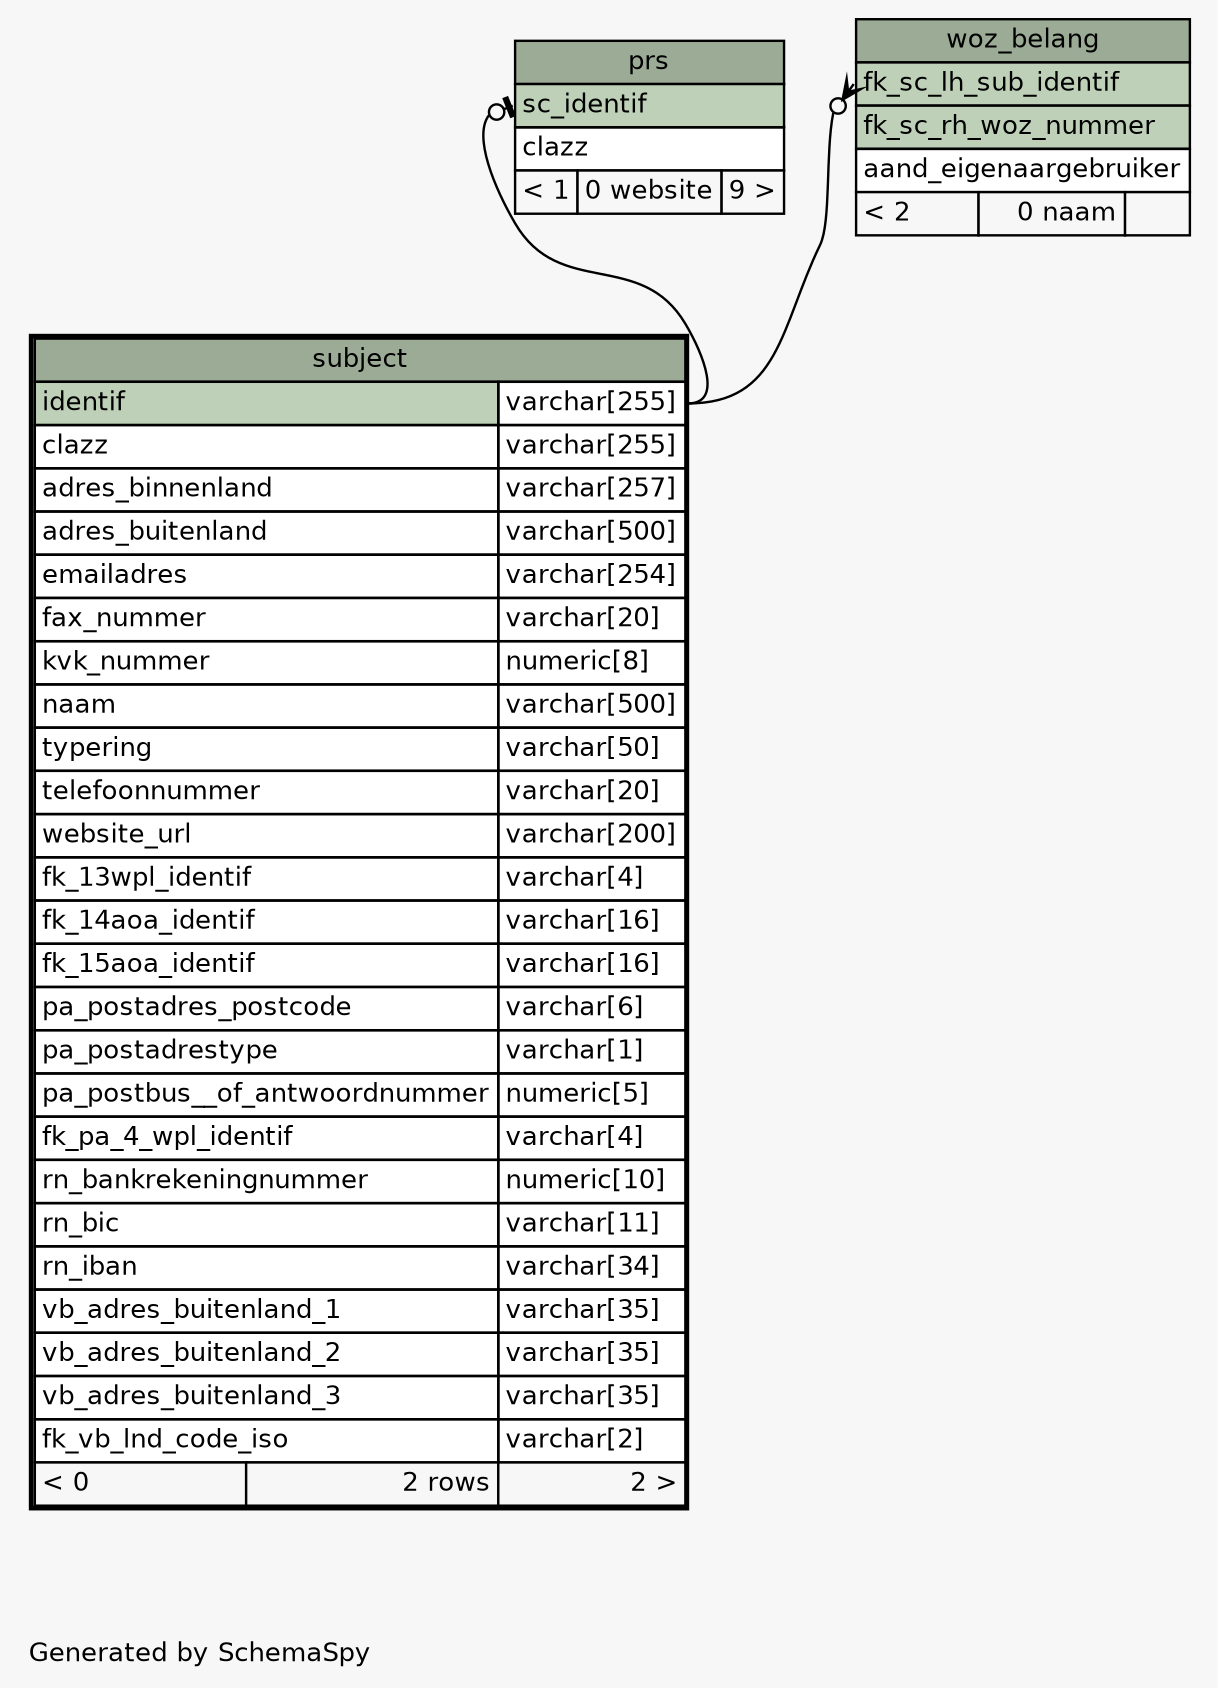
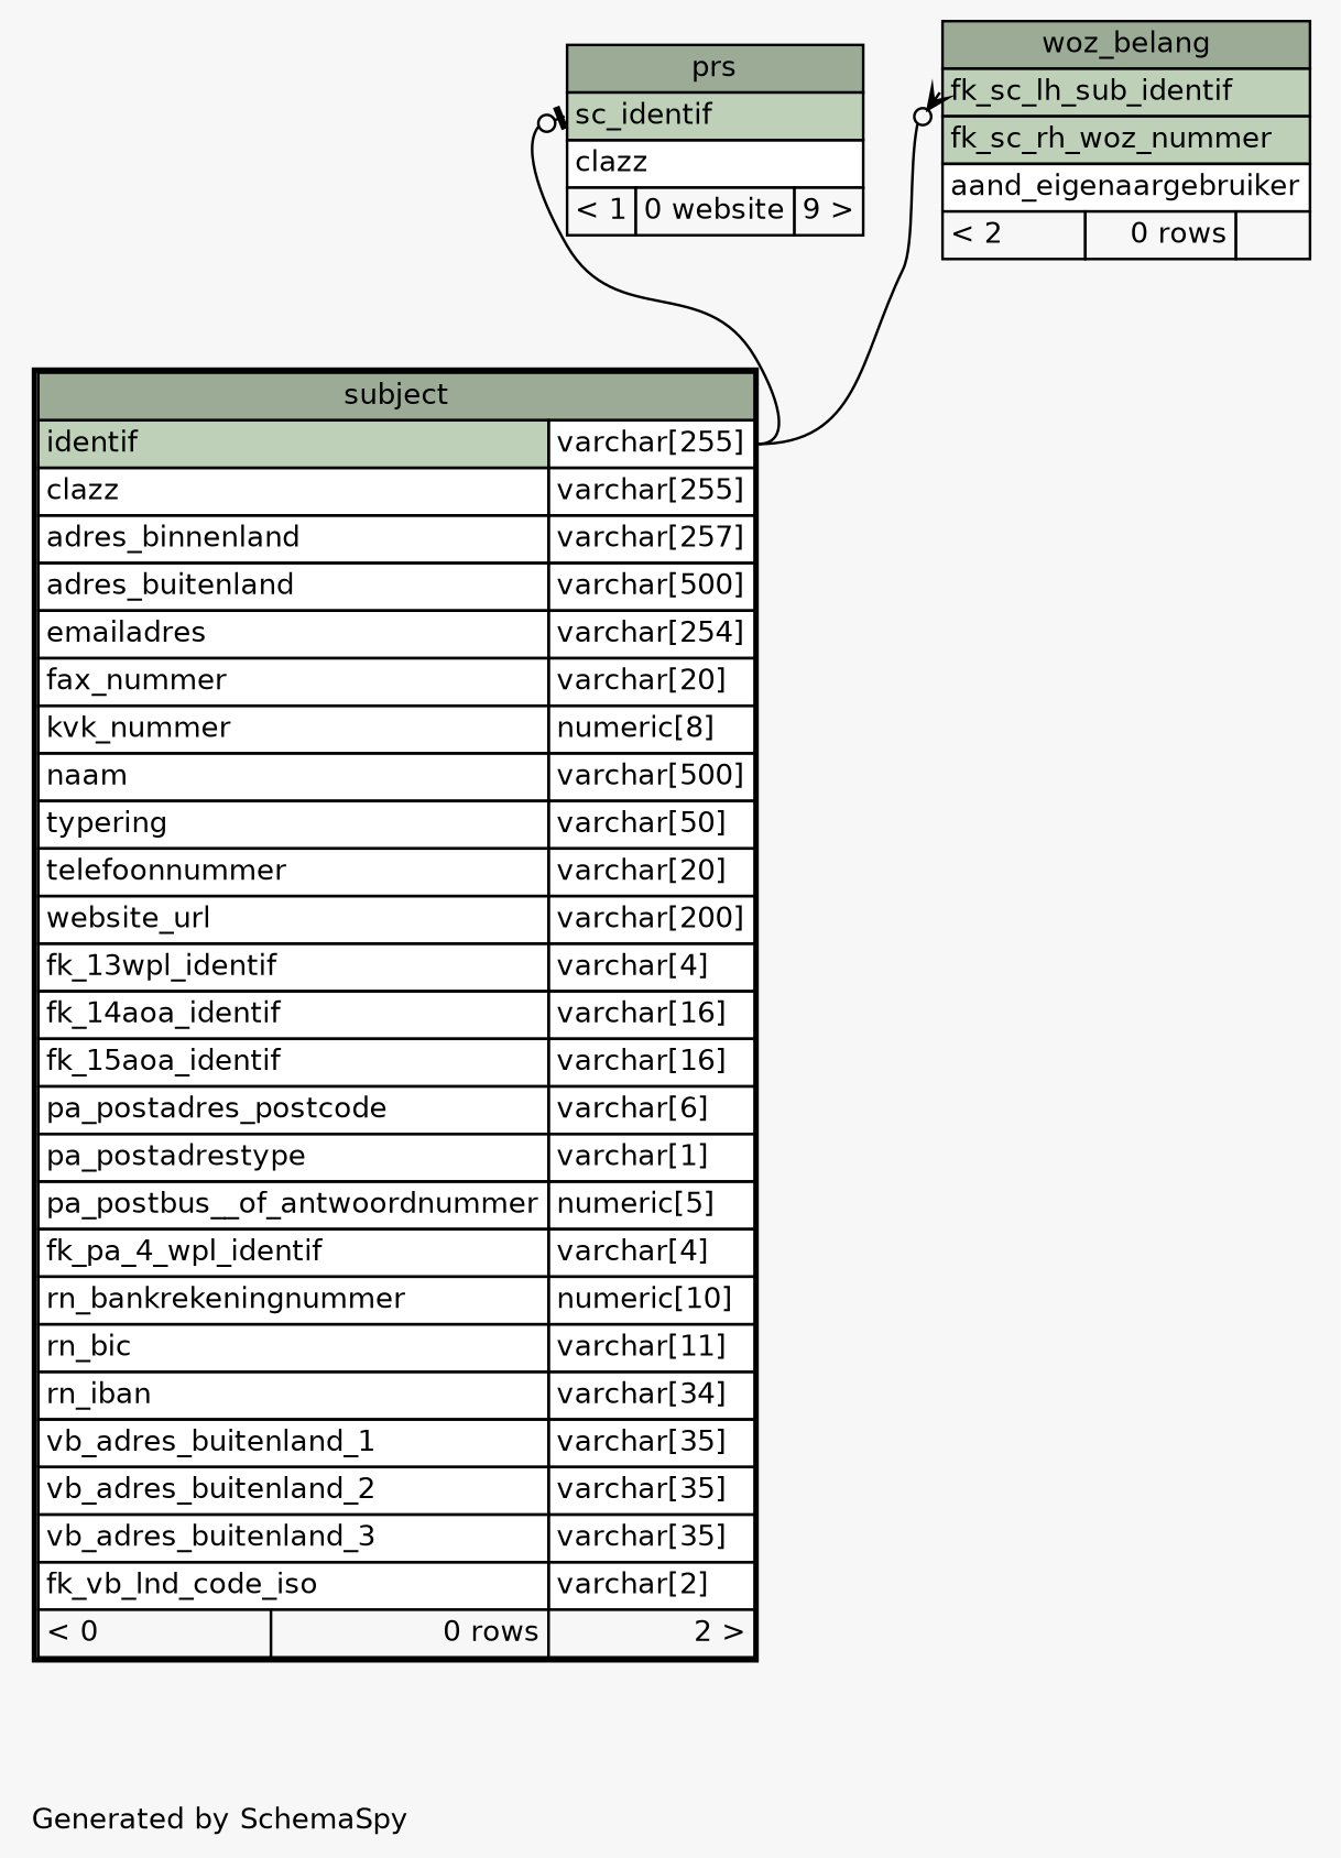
  digraph {
    bgcolor="#f7f7f7"
    fontname=Helvetica
    fontsize=11
    label="\nGenerated by SchemaSpy"
    labeljust=l
    nodesep=0.18
    rankdir=TB
    ranksep=0.46
    node [fontname=Helvetica fontsize=11 shape=plaintext]
    edge [arrowhead=none arrowsize=0.8 dir=back headport="identif.type:e"]
    n1 [label=<     <TABLE BORDER="0" CELLBORDER="1" CELLSPACING="0" BGCOLOR="#ffffff">       <TR><TD COLSPAN="3" BGCOLOR="#9bab96" ALIGN="CENTER">prs</TD></TR>       <TR><TD PORT="sc_identif" COLSPAN="3" BGCOLOR="#bed1b8" ALIGN="LEFT">sc_identif</TD></TR>       <TR><TD PORT="clazz" COLSPAN="3" ALIGN="LEFT">clazz</TD></TR>       <TR><TD ALIGN="LEFT" BGCOLOR="#f7f7f7">&lt; 1</TD><TD ALIGN="RIGHT" BGCOLOR="#f7f7f7">0 website</TD><TD ALIGN="RIGHT" BGCOLOR="#f7f7f7">9 &gt;</TD></TR>     </TABLE>>]
-   n2 [label=<     <TABLE BORDER="2" CELLBORDER="1" CELLSPACING="0" BGCOLOR="#ffffff">       <TR><TD COLSPAN="3" BGCOLOR="#9bab96" ALIGN="CENTER">subject</TD></TR>       <TR><TD PORT="identif" COLSPAN="2" BGCOLOR="#bed1b8" ALIGN="LEFT">identif</TD><TD PORT="identif.type" ALIGN="LEFT">varchar[255]</TD></TR>       <TR><TD PORT="clazz" COLSPAN="2" ALIGN="LEFT">clazz</TD><TD PORT="clazz.type" ALIGN="LEFT">varchar[255]</TD></TR>       <TR><TD PORT="adres_binnenland" COLSPAN="2" ALIGN="LEFT">adres_binnenland</TD><TD PORT="adres_binnenland.type" ALIGN="LEFT">varchar[257]</TD></TR>       <TR><TD PORT="adres_buitenland" COLSPAN="2" ALIGN="LEFT">adres_buitenland</TD><TD PORT="adres_buitenland.type" ALIGN="LEFT">varchar[500]</TD></TR>       <TR><TD PORT="emailadres" COLSPAN="2" ALIGN="LEFT">emailadres</TD><TD PORT="emailadres.type" ALIGN="LEFT">varchar[254]</TD></TR>       <TR><TD PORT="fax_nummer" COLSPAN="2" ALIGN="LEFT">fax_nummer</TD><TD PORT="fax_nummer.type" ALIGN="LEFT">varchar[20]</TD></TR>       <TR><TD PORT="kvk_nummer" COLSPAN="2" ALIGN="LEFT">kvk_nummer</TD><TD PORT="kvk_nummer.type" ALIGN="LEFT">numeric[8]</TD></TR>       <TR><TD PORT="naam" COLSPAN="2" ALIGN="LEFT">naam</TD><TD PORT="naam.type" ALIGN="LEFT">varchar[500]</TD></TR>       <TR><TD PORT="typering" COLSPAN="2" ALIGN="LEFT">typering</TD><TD PORT="typering.type" ALIGN="LEFT">varchar[50]</TD></TR>       <TR><TD PORT="telefoonnummer" COLSPAN="2" ALIGN="LEFT">telefoonnummer</TD><TD PORT="telefoonnummer.type" ALIGN="LEFT">varchar[20]</TD></TR>       <TR><TD PORT="website_url" COLSPAN="2" ALIGN="LEFT">website_url</TD><TD PORT="website_url.type" ALIGN="LEFT">varchar[200]</TD></TR>       <TR><TD PORT="fk_13wpl_identif" COLSPAN="2" ALIGN="LEFT">fk_13wpl_identif</TD><TD PORT="fk_13wpl_identif.type" ALIGN="LEFT">varchar[4]</TD></TR>       <TR><TD PORT="fk_14aoa_identif" COLSPAN="2" ALIGN="LEFT">fk_14aoa_identif</TD><TD PORT="fk_14aoa_identif.type" ALIGN="LEFT">varchar[16]</TD></TR>       <TR><TD PORT="fk_15aoa_identif" COLSPAN="2" ALIGN="LEFT">fk_15aoa_identif</TD><TD PORT="fk_15aoa_identif.type" ALIGN="LEFT">varchar[16]</TD></TR>       <TR><TD PORT="pa_postadres_postcode" COLSPAN="2" ALIGN="LEFT">pa_postadres_postcode</TD><TD PORT="pa_postadres_postcode.type" ALIGN="LEFT">varchar[6]</TD></TR>       <TR><TD PORT="pa_postadrestype" COLSPAN="2" ALIGN="LEFT">pa_postadrestype</TD><TD PORT="pa_postadrestype.type" ALIGN="LEFT">varchar[1]</TD></TR>       <TR><TD PORT="pa_postbus__of_antwoordnummer" COLSPAN="2" ALIGN="LEFT">pa_postbus__of_antwoordnummer</TD><TD PORT="pa_postbus__of_antwoordnummer.type" ALIGN="LEFT">numeric[5]</TD></TR>       <TR><TD PORT="fk_pa_4_wpl_identif" COLSPAN="2" ALIGN="LEFT">fk_pa_4_wpl_identif</TD><TD PORT="fk_pa_4_wpl_identif.type" ALIGN="LEFT">varchar[4]</TD></TR>       <TR><TD PORT="rn_bankrekeningnummer" COLSPAN="2" ALIGN="LEFT">rn_bankrekeningnummer</TD><TD PORT="rn_bankrekeningnummer.type" ALIGN="LEFT">numeric[10]</TD></TR>       <TR><TD PORT="rn_bic" COLSPAN="2" ALIGN="LEFT">rn_bic</TD><TD PORT="rn_bic.type" ALIGN="LEFT">varchar[11]</TD></TR>       <TR><TD PORT="rn_iban" COLSPAN="2" ALIGN="LEFT">rn_iban</TD><TD PORT="rn_iban.type" ALIGN="LEFT">varchar[34]</TD></TR>       <TR><TD PORT="vb_adres_buitenland_1" COLSPAN="2" ALIGN="LEFT">vb_adres_buitenland_1</TD><TD PORT="vb_adres_buitenland_1.type" ALIGN="LEFT">varchar[35]</TD></TR>       <TR><TD PORT="vb_adres_buitenland_2" COLSPAN="2" ALIGN="LEFT">vb_adres_buitenland_2</TD><TD PORT="vb_adres_buitenland_2.type" ALIGN="LEFT">varchar[35]</TD></TR>       <TR><TD PORT="vb_adres_buitenland_3" COLSPAN="2" ALIGN="LEFT">vb_adres_buitenland_3</TD><TD PORT="vb_adres_buitenland_3.type" ALIGN="LEFT">varchar[35]</TD></TR>       <TR><TD PORT="fk_vb_lnd_code_iso" COLSPAN="2" ALIGN="LEFT">fk_vb_lnd_code_iso</TD><TD PORT="fk_vb_lnd_code_iso.type" ALIGN="LEFT">varchar[2]</TD></TR>       <TR><TD ALIGN="LEFT" BGCOLOR="#f7f7f7">&lt; 0</TD><TD ALIGN="RIGHT" BGCOLOR="#f7f7f7">2 rows</TD><TD ALIGN="RIGHT" BGCOLOR="#f7f7f7">2 &gt;</TD></TR>     </TABLE>>]
-   n3 [label=<     <TABLE BORDER="0" CELLBORDER="1" CELLSPACING="0" BGCOLOR="#ffffff">       <TR><TD COLSPAN="3" BGCOLOR="#9bab96" ALIGN="CENTER">woz_belang</TD></TR>       <TR><TD PORT="fk_sc_lh_sub_identif" COLSPAN="3" BGCOLOR="#bed1b8" ALIGN="LEFT">fk_sc_lh_sub_identif</TD></TR>       <TR><TD PORT="fk_sc_rh_woz_nummer" COLSPAN="3" BGCOLOR="#bed1b8" ALIGN="LEFT">fk_sc_rh_woz_nummer</TD></TR>       <TR><TD PORT="aand_eigenaargebruiker" COLSPAN="3" ALIGN="LEFT">aand_eigenaargebruiker</TD></TR>       <TR><TD ALIGN="LEFT" BGCOLOR="#f7f7f7">&lt; 2</TD><TD ALIGN="RIGHT" BGCOLOR="#f7f7f7">0 naam</TD><TD ALIGN="RIGHT" BGCOLOR="#f7f7f7">  </TD></TR>     </TABLE>>]
+   n2 [label=<     <TABLE BORDER="2" CELLBORDER="1" CELLSPACING="0" BGCOLOR="#ffffff">       <TR><TD COLSPAN="3" BGCOLOR="#9bab96" ALIGN="CENTER">subject</TD></TR>       <TR><TD PORT="identif" COLSPAN="2" BGCOLOR="#bed1b8" ALIGN="LEFT">identif</TD><TD PORT="identif.type" ALIGN="LEFT">varchar[255]</TD></TR>       <TR><TD PORT="clazz" COLSPAN="2" ALIGN="LEFT">clazz</TD><TD PORT="clazz.type" ALIGN="LEFT">varchar[255]</TD></TR>       <TR><TD PORT="adres_binnenland" COLSPAN="2" ALIGN="LEFT">adres_binnenland</TD><TD PORT="adres_binnenland.type" ALIGN="LEFT">varchar[257]</TD></TR>       <TR><TD PORT="adres_buitenland" COLSPAN="2" ALIGN="LEFT">adres_buitenland</TD><TD PORT="adres_buitenland.type" ALIGN="LEFT">varchar[500]</TD></TR>       <TR><TD PORT="emailadres" COLSPAN="2" ALIGN="LEFT">emailadres</TD><TD PORT="emailadres.type" ALIGN="LEFT">varchar[254]</TD></TR>       <TR><TD PORT="fax_nummer" COLSPAN="2" ALIGN="LEFT">fax_nummer</TD><TD PORT="fax_nummer.type" ALIGN="LEFT">varchar[20]</TD></TR>       <TR><TD PORT="kvk_nummer" COLSPAN="2" ALIGN="LEFT">kvk_nummer</TD><TD PORT="kvk_nummer.type" ALIGN="LEFT">numeric[8]</TD></TR>       <TR><TD PORT="naam" COLSPAN="2" ALIGN="LEFT">naam</TD><TD PORT="naam.type" ALIGN="LEFT">varchar[500]</TD></TR>       <TR><TD PORT="typering" COLSPAN="2" ALIGN="LEFT">typering</TD><TD PORT="typering.type" ALIGN="LEFT">varchar[50]</TD></TR>       <TR><TD PORT="telefoonnummer" COLSPAN="2" ALIGN="LEFT">telefoonnummer</TD><TD PORT="telefoonnummer.type" ALIGN="LEFT">varchar[20]</TD></TR>       <TR><TD PORT="website_url" COLSPAN="2" ALIGN="LEFT">website_url</TD><TD PORT="website_url.type" ALIGN="LEFT">varchar[200]</TD></TR>       <TR><TD PORT="fk_13wpl_identif" COLSPAN="2" ALIGN="LEFT">fk_13wpl_identif</TD><TD PORT="fk_13wpl_identif.type" ALIGN="LEFT">varchar[4]</TD></TR>       <TR><TD PORT="fk_14aoa_identif" COLSPAN="2" ALIGN="LEFT">fk_14aoa_identif</TD><TD PORT="fk_14aoa_identif.type" ALIGN="LEFT">varchar[16]</TD></TR>       <TR><TD PORT="fk_15aoa_identif" COLSPAN="2" ALIGN="LEFT">fk_15aoa_identif</TD><TD PORT="fk_15aoa_identif.type" ALIGN="LEFT">varchar[16]</TD></TR>       <TR><TD PORT="pa_postadres_postcode" COLSPAN="2" ALIGN="LEFT">pa_postadres_postcode</TD><TD PORT="pa_postadres_postcode.type" ALIGN="LEFT">varchar[6]</TD></TR>       <TR><TD PORT="pa_postadrestype" COLSPAN="2" ALIGN="LEFT">pa_postadrestype</TD><TD PORT="pa_postadrestype.type" ALIGN="LEFT">varchar[1]</TD></TR>       <TR><TD PORT="pa_postbus__of_antwoordnummer" COLSPAN="2" ALIGN="LEFT">pa_postbus__of_antwoordnummer</TD><TD PORT="pa_postbus__of_antwoordnummer.type" ALIGN="LEFT">numeric[5]</TD></TR>       <TR><TD PORT="fk_pa_4_wpl_identif" COLSPAN="2" ALIGN="LEFT">fk_pa_4_wpl_identif</TD><TD PORT="fk_pa_4_wpl_identif.type" ALIGN="LEFT">varchar[4]</TD></TR>       <TR><TD PORT="rn_bankrekeningnummer" COLSPAN="2" ALIGN="LEFT">rn_bankrekeningnummer</TD><TD PORT="rn_bankrekeningnummer.type" ALIGN="LEFT">numeric[10]</TD></TR>       <TR><TD PORT="rn_bic" COLSPAN="2" ALIGN="LEFT">rn_bic</TD><TD PORT="rn_bic.type" ALIGN="LEFT">varchar[11]</TD></TR>       <TR><TD PORT="rn_iban" COLSPAN="2" ALIGN="LEFT">rn_iban</TD><TD PORT="rn_iban.type" ALIGN="LEFT">varchar[34]</TD></TR>       <TR><TD PORT="vb_adres_buitenland_1" COLSPAN="2" ALIGN="LEFT">vb_adres_buitenland_1</TD><TD PORT="vb_adres_buitenland_1.type" ALIGN="LEFT">varchar[35]</TD></TR>       <TR><TD PORT="vb_adres_buitenland_2" COLSPAN="2" ALIGN="LEFT">vb_adres_buitenland_2</TD><TD PORT="vb_adres_buitenland_2.type" ALIGN="LEFT">varchar[35]</TD></TR>       <TR><TD PORT="vb_adres_buitenland_3" COLSPAN="2" ALIGN="LEFT">vb_adres_buitenland_3</TD><TD PORT="vb_adres_buitenland_3.type" ALIGN="LEFT">varchar[35]</TD></TR>       <TR><TD PORT="fk_vb_lnd_code_iso" COLSPAN="2" ALIGN="LEFT">fk_vb_lnd_code_iso</TD><TD PORT="fk_vb_lnd_code_iso.type" ALIGN="LEFT">varchar[2]</TD></TR>       <TR><TD ALIGN="LEFT" BGCOLOR="#f7f7f7">&lt; 0</TD><TD ALIGN="RIGHT" BGCOLOR="#f7f7f7">0 rows</TD><TD ALIGN="RIGHT" BGCOLOR="#f7f7f7">2 &gt;</TD></TR>     </TABLE>>]
+   n3 [label=<     <TABLE BORDER="0" CELLBORDER="1" CELLSPACING="0" BGCOLOR="#ffffff">       <TR><TD COLSPAN="3" BGCOLOR="#9bab96" ALIGN="CENTER">woz_belang</TD></TR>       <TR><TD PORT="fk_sc_lh_sub_identif" COLSPAN="3" BGCOLOR="#bed1b8" ALIGN="LEFT">fk_sc_lh_sub_identif</TD></TR>       <TR><TD PORT="fk_sc_rh_woz_nummer" COLSPAN="3" BGCOLOR="#bed1b8" ALIGN="LEFT">fk_sc_rh_woz_nummer</TD></TR>       <TR><TD PORT="aand_eigenaargebruiker" COLSPAN="3" ALIGN="LEFT">aand_eigenaargebruiker</TD></TR>       <TR><TD ALIGN="LEFT" BGCOLOR="#f7f7f7">&lt; 2</TD><TD ALIGN="RIGHT" BGCOLOR="#f7f7f7">0 rows</TD><TD ALIGN="RIGHT" BGCOLOR="#f7f7f7">  </TD></TR>     </TABLE>>]
    n1 -> n2 [arrowtail=teeodot tailport="sc_identif:w"]
    n3 -> n2 [arrowtail=crowodot tailport="fk_sc_lh_sub_identif:w"]
  }
